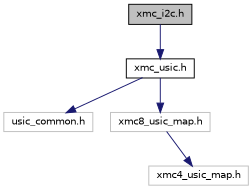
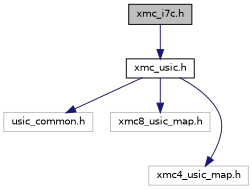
  digraph {
    node [color=grey75 fillcolor=white fontname=Helvetica fontsize=10 shape=record style=filled]
    edge [color=midnightblue fontname=Helvetica fontsize=10 labelfontname=Helvetica labelfontsize=10 style=solid]
-   n1 [color=black fillcolor=grey75 fontcolor=black height=0.2 label="xmc_i2c.h" width=0.4]
+   n1 [color=black fillcolor=grey75 fontcolor=black height=0.2 label="xmc_i7c.h" width=0.4]
    n2 [color=black height=0.2 label="xmc_usic.h" width=0.4]
    n3 [height=0.2 label="usic_common.h" width=0.4]
    n4 [height=0.2 label="xmc8_usic_map.h" width=0.4]
    n5 [height=0.2 label="xmc4_usic_map.h" width=0.4]
    n1 -> n2
    n2 -> n3
    n2 -> n4
-   n4 -> n5
+   n2 -> n5
  }
